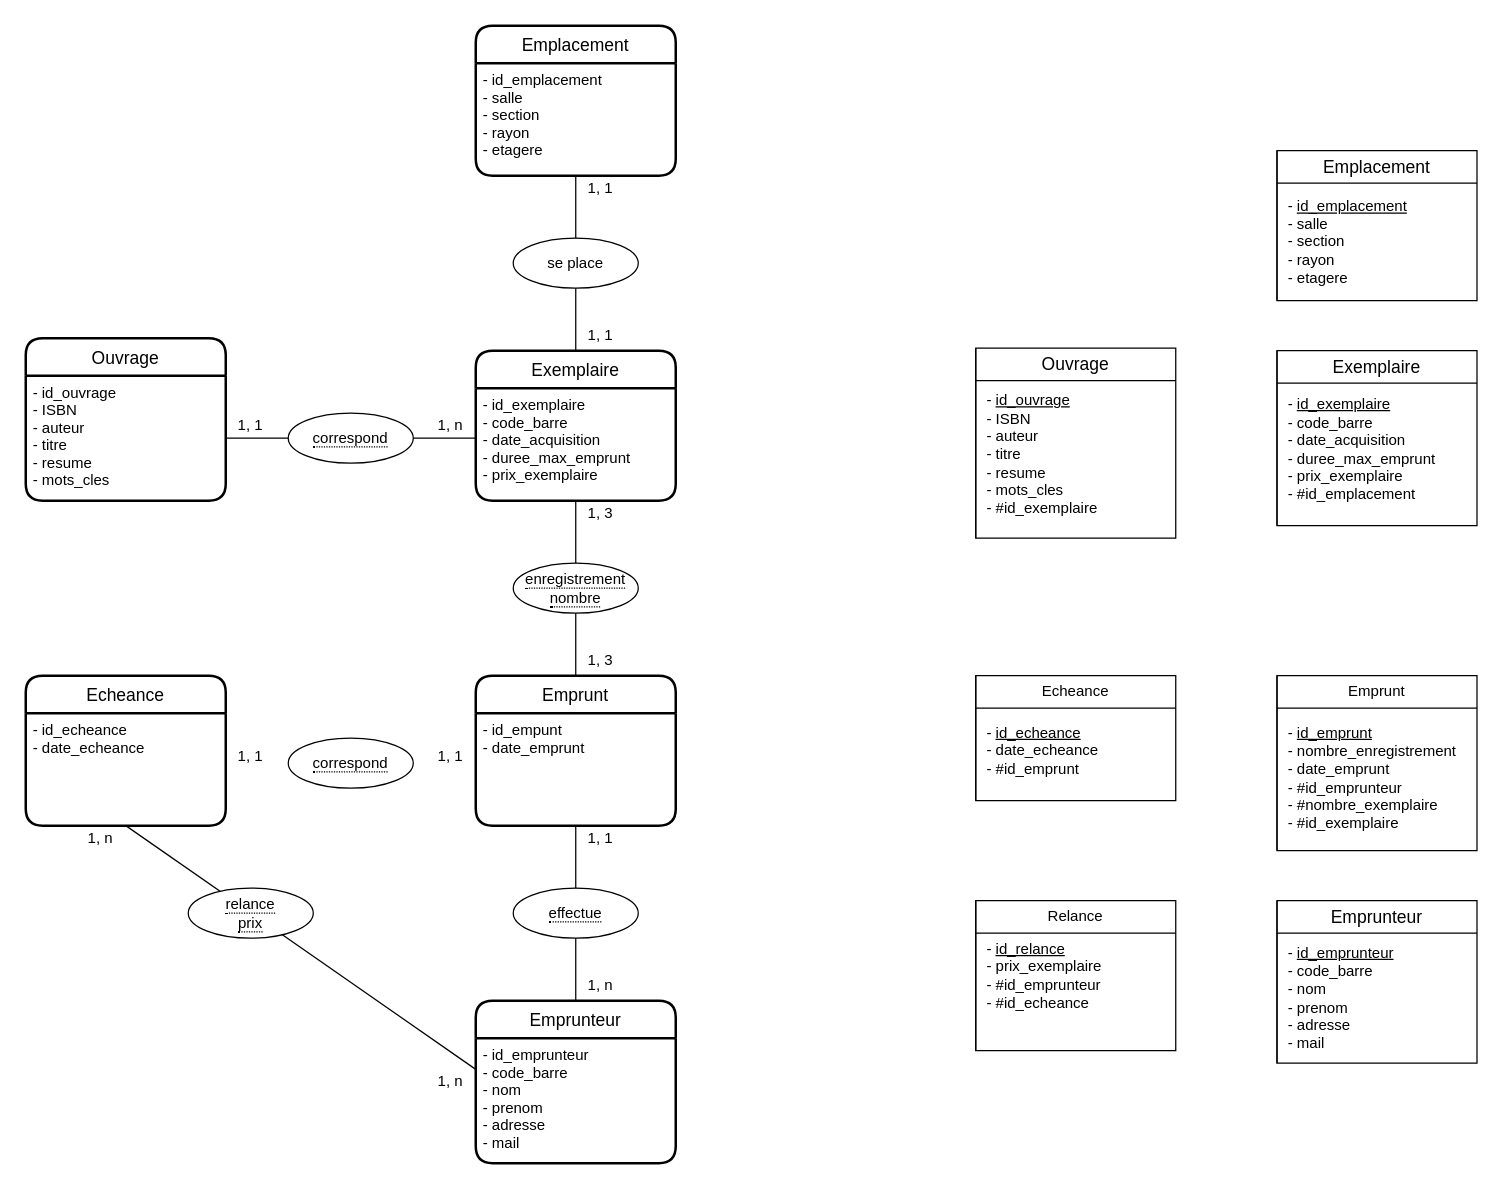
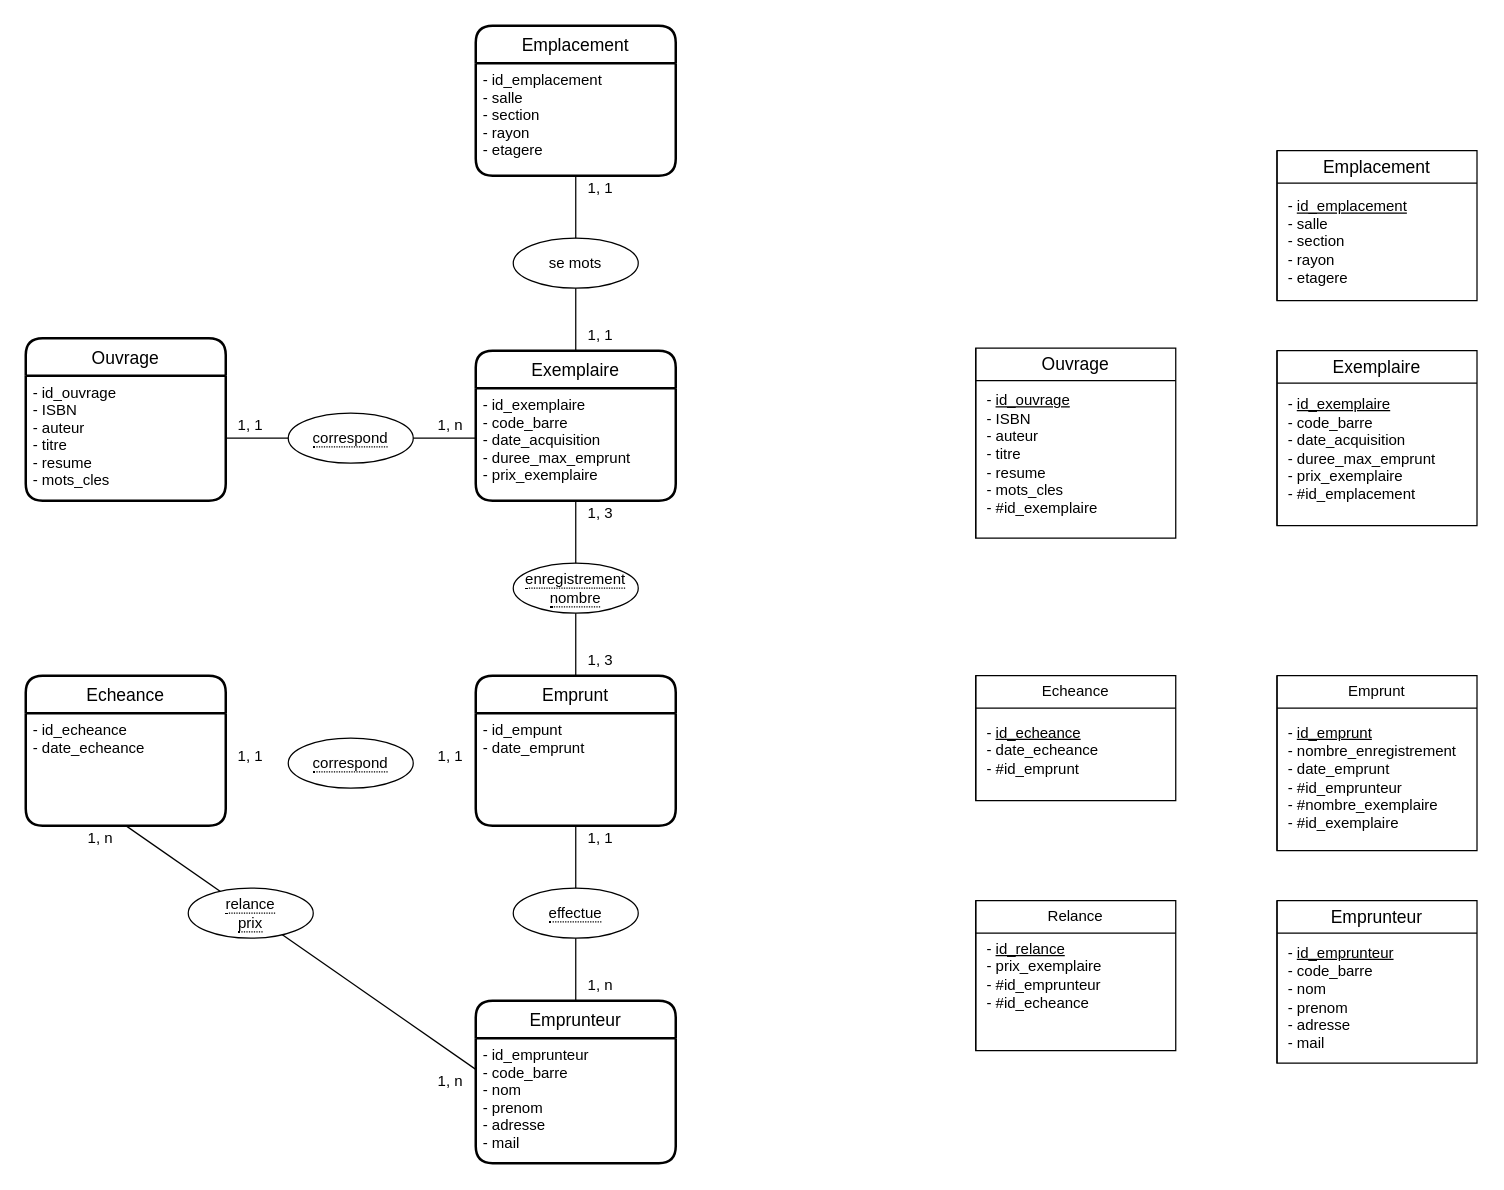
  <mxCell id="0" />
  <mxCell id="1" parent="0" />
  <mxCell id="2" value="" style="endArrow=none;html=1;entryX=1;entryY=1;entryDx=0;entryDy=0;exitX=1;exitY=0.5;exitDx=0;exitDy=0;" parent="1" source="53" target="5" edge="1"><mxGeometry width="50" height="50" relative="1" as="geometry"><mxPoint x="230" y="330" as="sourcePoint" /><mxPoint x="280" y="280" as="targetPoint" /></mxGeometry></mxCell>
  <mxCell id="3" value="&lt;span style=&quot;border-bottom: 1px dotted&quot;&gt;correspond&lt;/span&gt;" style="ellipse;whiteSpace=wrap;html=1;align=center;" parent="1" vertex="1"><mxGeometry x="230" y="330" width="100" height="40" as="geometry" /></mxCell>
  <mxCell id="4" value="1, 1" style="text;html=1;strokeColor=none;fillColor=none;align=center;verticalAlign=middle;whiteSpace=wrap;rounded=0;" parent="1" vertex="1"><mxGeometry x="180" y="330" width="40" height="20" as="geometry" /></mxCell>
  <mxCell id="5" value="1, n" style="text;html=1;strokeColor=none;fillColor=none;align=center;verticalAlign=middle;whiteSpace=wrap;rounded=0;" parent="1" vertex="1"><mxGeometry x="340" y="330" width="40" height="20" as="geometry" /></mxCell>
  <mxCell id="6" value="" style="endArrow=none;html=1;entryX=0.5;entryY=1;entryDx=0;entryDy=0;exitX=0.5;exitY=0;exitDx=0;exitDy=0;" parent="1" source="48" target="47" edge="1"><mxGeometry width="50" height="50" relative="1" as="geometry"><mxPoint x="460" y="530" as="sourcePoint" /><mxPoint x="480" y="490" as="targetPoint" /></mxGeometry></mxCell>
  <mxCell id="7" value="&lt;span style=&quot;border-bottom: 1px dotted&quot;&gt;enregistrement&lt;br&gt;nombre&lt;br&gt;&lt;/span&gt;" style="ellipse;whiteSpace=wrap;html=1;align=center;" parent="1" vertex="1"><mxGeometry x="410" y="450" width="100" height="40" as="geometry" /></mxCell>
  <mxCell id="8" value="1, 3" style="text;html=1;strokeColor=none;fillColor=none;align=center;verticalAlign=middle;whiteSpace=wrap;rounded=0;" parent="1" vertex="1"><mxGeometry x="460" y="518" width="40" height="20" as="geometry" /></mxCell>
  <mxCell id="9" value="1, 3" style="text;html=1;strokeColor=none;fillColor=none;align=center;verticalAlign=middle;whiteSpace=wrap;rounded=0;" parent="1" vertex="1"><mxGeometry x="460" y="400" width="40" height="20" as="geometry" /></mxCell>
  <mxCell id="10" value="" style="endArrow=none;html=1;entryX=0.5;entryY=1;entryDx=0;entryDy=0;exitX=0.5;exitY=0;exitDx=0;exitDy=0;" parent="1" edge="1"><mxGeometry width="50" height="50" relative="1" as="geometry"><mxPoint x="460" y="800" as="sourcePoint" /><mxPoint x="460" y="660" as="targetPoint" /></mxGeometry></mxCell>
  <mxCell id="11" value="&lt;span style=&quot;border-bottom: 1px dotted&quot;&gt;effectue&lt;/span&gt;" style="ellipse;whiteSpace=wrap;html=1;align=center;" parent="1" vertex="1"><mxGeometry x="410" y="710" width="100" height="40" as="geometry" /></mxCell>
  <mxCell id="12" value="1, n" style="text;html=1;strokeColor=none;fillColor=none;align=center;verticalAlign=middle;whiteSpace=wrap;rounded=0;" parent="1" vertex="1"><mxGeometry x="460" y="778" width="40" height="20" as="geometry" /></mxCell>
  <mxCell id="13" value="1, 1" style="text;html=1;strokeColor=none;fillColor=none;align=center;verticalAlign=middle;whiteSpace=wrap;rounded=0;" parent="1" vertex="1"><mxGeometry x="460" y="660" width="40" height="20" as="geometry" /></mxCell>
  <mxCell id="14" value="" style="endArrow=none;html=1;exitX=0.5;exitY=1;exitDx=0;exitDy=0;entryX=0;entryY=0.25;entryDx=0;entryDy=0;" parent="1" source="55" target="51" edge="1"><mxGeometry width="50" height="50" relative="1" as="geometry"><mxPoint x="340" y="640" as="sourcePoint" /><mxPoint x="390" y="590" as="targetPoint" /></mxGeometry></mxCell>
  <mxCell id="15" value="&lt;span style=&quot;border-bottom: 1px dotted&quot;&gt;relance&lt;br&gt;prix&lt;br&gt;&lt;/span&gt;" style="ellipse;whiteSpace=wrap;html=1;align=center;" parent="1" vertex="1"><mxGeometry x="150" y="710" width="100" height="40" as="geometry" /></mxCell>
  <mxCell id="16" value="1, n" style="text;html=1;strokeColor=none;fillColor=none;align=center;verticalAlign=middle;whiteSpace=wrap;rounded=0;" parent="1" vertex="1"><mxGeometry x="60" y="660" width="40" height="20" as="geometry" /></mxCell>
  <mxCell id="17" value="1, n" style="text;html=1;strokeColor=none;fillColor=none;align=center;verticalAlign=middle;whiteSpace=wrap;rounded=0;" parent="1" vertex="1"><mxGeometry x="340" y="855" width="40" height="20" as="geometry" /></mxCell>
  <mxCell id="18" value="&lt;span style=&quot;border-bottom: 1px dotted&quot;&gt;correspond&lt;/span&gt;" style="ellipse;whiteSpace=wrap;html=1;align=center;" parent="1" vertex="1"><mxGeometry x="230" y="590" width="100" height="40" as="geometry" /></mxCell>
  <mxCell id="19" value="1, 1" style="text;html=1;strokeColor=none;fillColor=none;align=center;verticalAlign=middle;whiteSpace=wrap;rounded=0;" parent="1" vertex="1"><mxGeometry x="180" y="595" width="40" height="20" as="geometry" /></mxCell>
  <mxCell id="20" value="1, 1" style="text;html=1;strokeColor=none;fillColor=none;align=center;verticalAlign=middle;whiteSpace=wrap;rounded=0;" parent="1" vertex="1"><mxGeometry x="340" y="595" width="40" height="20" as="geometry" /></mxCell>
  <mxCell id="21" value="" style="shape=internalStorage;whiteSpace=wrap;html=1;backgroundOutline=1;dx=0;dy=26;" parent="1" vertex="1"><mxGeometry x="780" y="540" width="160" height="100" as="geometry" /></mxCell>
  <mxCell id="22" value="Echeance" style="text;html=1;strokeColor=none;fillColor=none;align=center;verticalAlign=middle;whiteSpace=wrap;rounded=0;" parent="1" vertex="1"><mxGeometry x="840" y="543" width="40" height="20" as="geometry" /></mxCell>
  <mxCell id="23" value="- &lt;u&gt;id_echeance&lt;/u&gt;&lt;br style=&quot;padding: 0px ; margin: 0px&quot;&gt;- date_echeance&lt;br&gt;- #id_emprunt" style="text;html=1;align=left;verticalAlign=middle;resizable=0;points=[];autosize=1;" parent="1" vertex="1"><mxGeometry x="787" y="575" width="100" height="50" as="geometry" /></mxCell>
  <mxCell id="24" value="" style="endArrow=none;html=1;entryX=0.5;entryY=1;entryDx=0;entryDy=0;exitX=0.5;exitY=0;exitDx=0;exitDy=0;" parent="1" edge="1"><mxGeometry width="50" height="50" relative="1" as="geometry"><mxPoint x="460" y="280" as="sourcePoint" /><mxPoint x="460" y="140" as="targetPoint" /></mxGeometry></mxCell>
- <mxCell id="25" value="se place" style="ellipse;whiteSpace=wrap;html=1;align=center;" parent="1" vertex="1"><mxGeometry x="410" y="190" width="100" height="40" as="geometry" /></mxCell>
+ <mxCell id="25" value="se mots" style="ellipse;whiteSpace=wrap;html=1;align=center;" parent="1" vertex="1"><mxGeometry x="410" y="190" width="100" height="40" as="geometry" /></mxCell>
  <mxCell id="26" value="1, 1" style="text;html=1;strokeColor=none;fillColor=none;align=center;verticalAlign=middle;whiteSpace=wrap;rounded=0;" parent="1" vertex="1"><mxGeometry x="460" y="258" width="40" height="20" as="geometry" /></mxCell>
  <mxCell id="27" value="1, 1" style="text;html=1;strokeColor=none;fillColor=none;align=center;verticalAlign=middle;whiteSpace=wrap;rounded=0;" parent="1" vertex="1"><mxGeometry x="460" y="140" width="40" height="20" as="geometry" /></mxCell>
  <mxCell id="28" value="" style="shape=internalStorage;whiteSpace=wrap;html=1;backgroundOutline=1;dx=0;dy=26;" parent="1" vertex="1"><mxGeometry x="1021" y="540" width="160" height="140" as="geometry" /></mxCell>
  <mxCell id="29" value="Emprunt" style="text;html=1;strokeColor=none;fillColor=none;align=center;verticalAlign=middle;whiteSpace=wrap;rounded=0;" parent="1" vertex="1"><mxGeometry x="1081" y="543" width="40" height="20" as="geometry" /></mxCell>
  <mxCell id="30" value="- &lt;u&gt;id_emprunt&lt;/u&gt;&lt;br style=&quot;padding: 0px ; margin: 0px&quot;&gt;- nombre_enregistrement&lt;br style=&quot;padding: 0px ; margin: 0px&quot;&gt;- date_emprunt&lt;br&gt;-&amp;nbsp;#id_emprunteur&lt;br&gt;- #nombre_exemplaire&lt;br&gt;- #id_exemplaire" style="text;html=1;align=left;verticalAlign=middle;resizable=0;points=[];autosize=1;" parent="1" vertex="1"><mxGeometry x="1028" y="577" width="150" height="90" as="geometry" /></mxCell>
  <mxCell id="31" value="" style="shape=internalStorage;whiteSpace=wrap;html=1;backgroundOutline=1;dx=0;dy=26;" parent="1" vertex="1"><mxGeometry x="1021" y="720" width="160" height="130" as="geometry" /></mxCell>
  <mxCell id="32" value="&lt;span style=&quot;font-size: 14px&quot;&gt;Emprunteur&lt;/span&gt;" style="text;html=1;strokeColor=none;fillColor=none;align=center;verticalAlign=middle;whiteSpace=wrap;rounded=0;" parent="1" vertex="1"><mxGeometry x="1081" y="723" width="40" height="20" as="geometry" /></mxCell>
  <mxCell id="33" value="- &lt;u&gt;id_emprunteur&lt;/u&gt;&lt;br style=&quot;padding: 0px ; margin: 0px&quot;&gt;- code_barre&lt;br style=&quot;padding: 0px ; margin: 0px&quot;&gt;- nom&lt;br style=&quot;padding: 0px ; margin: 0px&quot;&gt;- prenom&lt;br style=&quot;padding: 0px ; margin: 0px&quot;&gt;- adresse&lt;br style=&quot;padding: 0px ; margin: 0px&quot;&gt;- mail" style="text;html=1;align=left;verticalAlign=middle;resizable=0;points=[];autosize=1;" parent="1" vertex="1"><mxGeometry x="1028" y="753" width="100" height="90" as="geometry" /></mxCell>
  <mxCell id="34" value="" style="shape=internalStorage;whiteSpace=wrap;html=1;backgroundOutline=1;dx=0;dy=26;" parent="1" vertex="1"><mxGeometry x="780" y="720" width="160" height="120" as="geometry" /></mxCell>
  <mxCell id="35" value="Relance" style="text;html=1;strokeColor=none;fillColor=none;align=center;verticalAlign=middle;whiteSpace=wrap;rounded=0;" parent="1" vertex="1"><mxGeometry x="840" y="723" width="40" height="20" as="geometry" /></mxCell>
  <mxCell id="36" value="- &lt;u&gt;id_relance&lt;/u&gt;&lt;br style=&quot;padding: 0px ; margin: 0px&quot;&gt;- prix_exemplaire&lt;br&gt;- #id_emprunteur&lt;br&gt;- #id_echeance" style="text;html=1;align=left;verticalAlign=middle;resizable=0;points=[];autosize=1;" parent="1" vertex="1"><mxGeometry x="787" y="750" width="110" height="60" as="geometry" /></mxCell>
  <mxCell id="37" value="" style="shape=internalStorage;whiteSpace=wrap;html=1;backgroundOutline=1;dx=0;dy=26;" parent="1" vertex="1"><mxGeometry x="1021" y="280" width="160" height="140" as="geometry" /></mxCell>
  <mxCell id="38" value="&lt;span style=&quot;font-size: 14px&quot;&gt;Exemplaire&lt;/span&gt;" style="text;html=1;strokeColor=none;fillColor=none;align=center;verticalAlign=middle;whiteSpace=wrap;rounded=0;" parent="1" vertex="1"><mxGeometry x="1081" y="283" width="40" height="20" as="geometry" /></mxCell>
  <mxCell id="39" value="- &lt;u&gt;id_exemplaire&lt;/u&gt;&lt;br style=&quot;padding: 0px ; margin: 0px&quot;&gt;- code_barre&lt;br style=&quot;padding: 0px ; margin: 0px&quot;&gt;- date_acquisition&lt;br style=&quot;padding: 0px ; margin: 0px&quot;&gt;- duree_max_emprunt&lt;br style=&quot;padding: 0px ; margin: 0px&quot;&gt;- prix_exemplaire&lt;br&gt;- #id_emplacement" style="text;html=1;align=left;verticalAlign=middle;resizable=0;points=[];autosize=1;" parent="1" vertex="1"><mxGeometry x="1028" y="314" width="130" height="90" as="geometry" /></mxCell>
  <mxCell id="40" value="" style="shape=internalStorage;whiteSpace=wrap;html=1;backgroundOutline=1;dx=0;dy=26;" parent="1" vertex="1"><mxGeometry x="780" y="278" width="160" height="152" as="geometry" /></mxCell>
  <mxCell id="41" value="&lt;span style=&quot;font-size: 14px&quot;&gt;Ouvrage&lt;/span&gt;" style="text;html=1;strokeColor=none;fillColor=none;align=center;verticalAlign=middle;whiteSpace=wrap;rounded=0;" parent="1" vertex="1"><mxGeometry x="840" y="281" width="40" height="20" as="geometry" /></mxCell>
  <mxCell id="42" value="- &lt;u&gt;id_ouvrage&lt;/u&gt;&lt;br style=&quot;padding: 0px ; margin: 0px&quot;&gt;- ISBN&lt;br style=&quot;padding: 0px ; margin: 0px&quot;&gt;- auteur&lt;br style=&quot;padding: 0px ; margin: 0px&quot;&gt;- titre&lt;br style=&quot;padding: 0px ; margin: 0px&quot;&gt;- resume&lt;br style=&quot;padding: 0px ; margin: 0px&quot;&gt;- mots_cles&lt;br&gt;- #id_exemplaire" style="text;html=1;align=left;verticalAlign=middle;resizable=0;points=[];autosize=1;" parent="1" vertex="1"><mxGeometry x="787" y="313" width="100" height="100" as="geometry" /></mxCell>
  <mxCell id="43" value="" style="shape=internalStorage;whiteSpace=wrap;html=1;backgroundOutline=1;dx=0;dy=26;" parent="1" vertex="1"><mxGeometry x="1021" y="120" width="160" height="120" as="geometry" /></mxCell>
  <mxCell id="44" value="&lt;span style=&quot;font-size: 14px&quot;&gt;Emplacement&lt;/span&gt;" style="text;html=1;strokeColor=none;fillColor=none;align=center;verticalAlign=middle;whiteSpace=wrap;rounded=0;" parent="1" vertex="1"><mxGeometry x="1081" y="123" width="40" height="20" as="geometry" /></mxCell>
  <mxCell id="45" value="- &lt;u&gt;id_emplacement&lt;/u&gt;&lt;br style=&quot;padding: 0px ; margin: 0px&quot;&gt;- salle&lt;br style=&quot;padding: 0px ; margin: 0px&quot;&gt;- section&lt;br style=&quot;padding: 0px ; margin: 0px&quot;&gt;- rayon&lt;br style=&quot;padding: 0px ; margin: 0px&quot;&gt;- etagere" style="text;html=1;align=left;verticalAlign=middle;resizable=0;points=[];autosize=1;" parent="1" vertex="1"><mxGeometry x="1028" y="153" width="110" height="80" as="geometry" /></mxCell>
  <mxCell id="46" value="Exemplaire" style="swimlane;childLayout=stackLayout;horizontal=1;startSize=30;horizontalStack=0;rounded=1;fontSize=14;fontStyle=0;strokeWidth=2;resizeParent=0;resizeLast=1;shadow=0;dashed=0;align=center;" parent="1" vertex="1"><mxGeometry x="380" y="280" width="160" height="120" as="geometry" /></mxCell>
  <mxCell id="47" value="- id_exemplaire&#10;- code_barre&#10;- date_acquisition&#10;- duree_max_emprunt&#10;- prix_exemplaire" style="align=left;strokeColor=none;fillColor=none;spacingLeft=4;fontSize=12;verticalAlign=top;resizable=0;rotatable=0;part=1;" parent="46" vertex="1"><mxGeometry y="30" width="160" height="90" as="geometry" /></mxCell>
  <mxCell id="48" value="Emprunt" style="swimlane;childLayout=stackLayout;horizontal=1;startSize=30;horizontalStack=0;rounded=1;fontSize=14;fontStyle=0;strokeWidth=2;resizeParent=0;resizeLast=1;shadow=0;dashed=0;align=center;" parent="1" vertex="1"><mxGeometry x="380" y="540" width="160" height="120" as="geometry" /></mxCell>
  <mxCell id="49" value="- id_empunt&#10;- date_emprunt" style="align=left;strokeColor=none;fillColor=none;spacingLeft=4;fontSize=12;verticalAlign=top;resizable=0;rotatable=0;part=1;" parent="48" vertex="1"><mxGeometry y="30" width="160" height="90" as="geometry" /></mxCell>
  <mxCell id="50" value="Emprunteur" style="swimlane;childLayout=stackLayout;horizontal=1;startSize=30;horizontalStack=0;rounded=1;fontSize=14;fontStyle=0;strokeWidth=2;resizeParent=0;resizeLast=1;shadow=0;dashed=0;align=center;" parent="1" vertex="1"><mxGeometry x="380" y="800" width="160" height="130" as="geometry" /></mxCell>
  <mxCell id="51" value="- id_emprunteur&#10;- code_barre&#10;- nom&#10;- prenom&#10;- adresse&#10;- mail" style="align=left;strokeColor=none;fillColor=none;spacingLeft=4;fontSize=12;verticalAlign=top;resizable=0;rotatable=0;part=1;" parent="50" vertex="1"><mxGeometry y="30" width="160" height="100" as="geometry" /></mxCell>
  <mxCell id="52" value="Ouvrage" style="swimlane;childLayout=stackLayout;horizontal=1;startSize=30;horizontalStack=0;rounded=1;fontSize=14;fontStyle=0;strokeWidth=2;resizeParent=0;resizeLast=1;shadow=0;dashed=0;align=center;" parent="1" vertex="1"><mxGeometry x="20" y="270" width="160" height="130" as="geometry" /></mxCell>
  <mxCell id="53" value="- id_ouvrage&#10;- ISBN&#10;- auteur&#10;- titre&#10;- resume&#10;- mots_cles" style="align=left;strokeColor=none;fillColor=none;spacingLeft=4;fontSize=12;verticalAlign=top;resizable=0;rotatable=0;part=1;" parent="52" vertex="1"><mxGeometry y="30" width="160" height="100" as="geometry" /></mxCell>
  <mxCell id="54" value="Echeance" style="swimlane;childLayout=stackLayout;horizontal=1;startSize=30;horizontalStack=0;rounded=1;fontSize=14;fontStyle=0;strokeWidth=2;resizeParent=0;resizeLast=1;shadow=0;dashed=0;align=center;" parent="1" vertex="1"><mxGeometry x="20" y="540" width="160" height="120" as="geometry" /></mxCell>
  <mxCell id="55" value="- id_echeance&#10;- date_echeance&#10;" style="align=left;strokeColor=none;fillColor=none;spacingLeft=4;fontSize=12;verticalAlign=top;resizable=0;rotatable=0;part=1;" parent="54" vertex="1"><mxGeometry y="30" width="160" height="90" as="geometry" /></mxCell>
  <mxCell id="56" value="Emplacement" style="swimlane;childLayout=stackLayout;horizontal=1;startSize=30;horizontalStack=0;rounded=1;fontSize=14;fontStyle=0;strokeWidth=2;resizeParent=0;resizeLast=1;shadow=0;dashed=0;align=center;" parent="1" vertex="1"><mxGeometry x="380" y="20" width="160" height="120" as="geometry" /></mxCell>
  <mxCell id="57" value="- id_emplacement&#10;- salle&#10;- section&#10;- rayon&#10;- etagere" style="align=left;strokeColor=none;fillColor=none;spacingLeft=4;fontSize=12;verticalAlign=top;resizable=0;rotatable=0;part=1;" parent="56" vertex="1"><mxGeometry y="30" width="160" height="90" as="geometry" /></mxCell>
